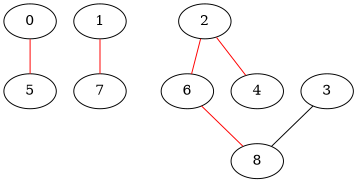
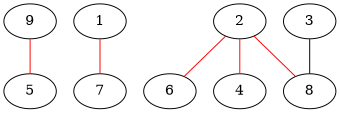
  graph {
    edge [color=red]
-   0
+   0 [label=9]
    5
    1
    7
    2
    6
    8
    4
    3
    0 -- 5
    1 -- 7
    2 -- 6
-   6 -- 8
+   2 -- 8
    2 -- 4
    3 -- 8 [color=""]
  }
